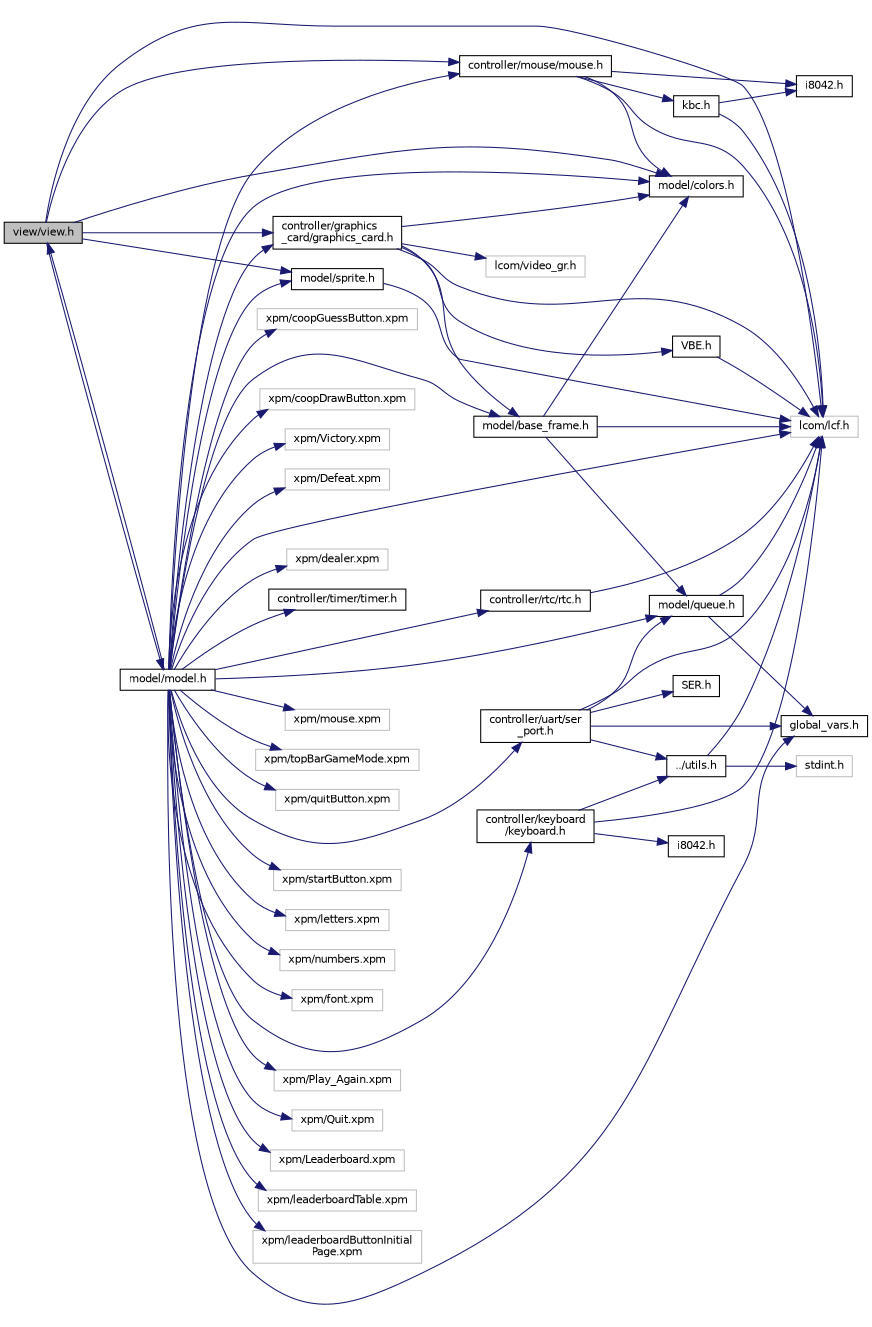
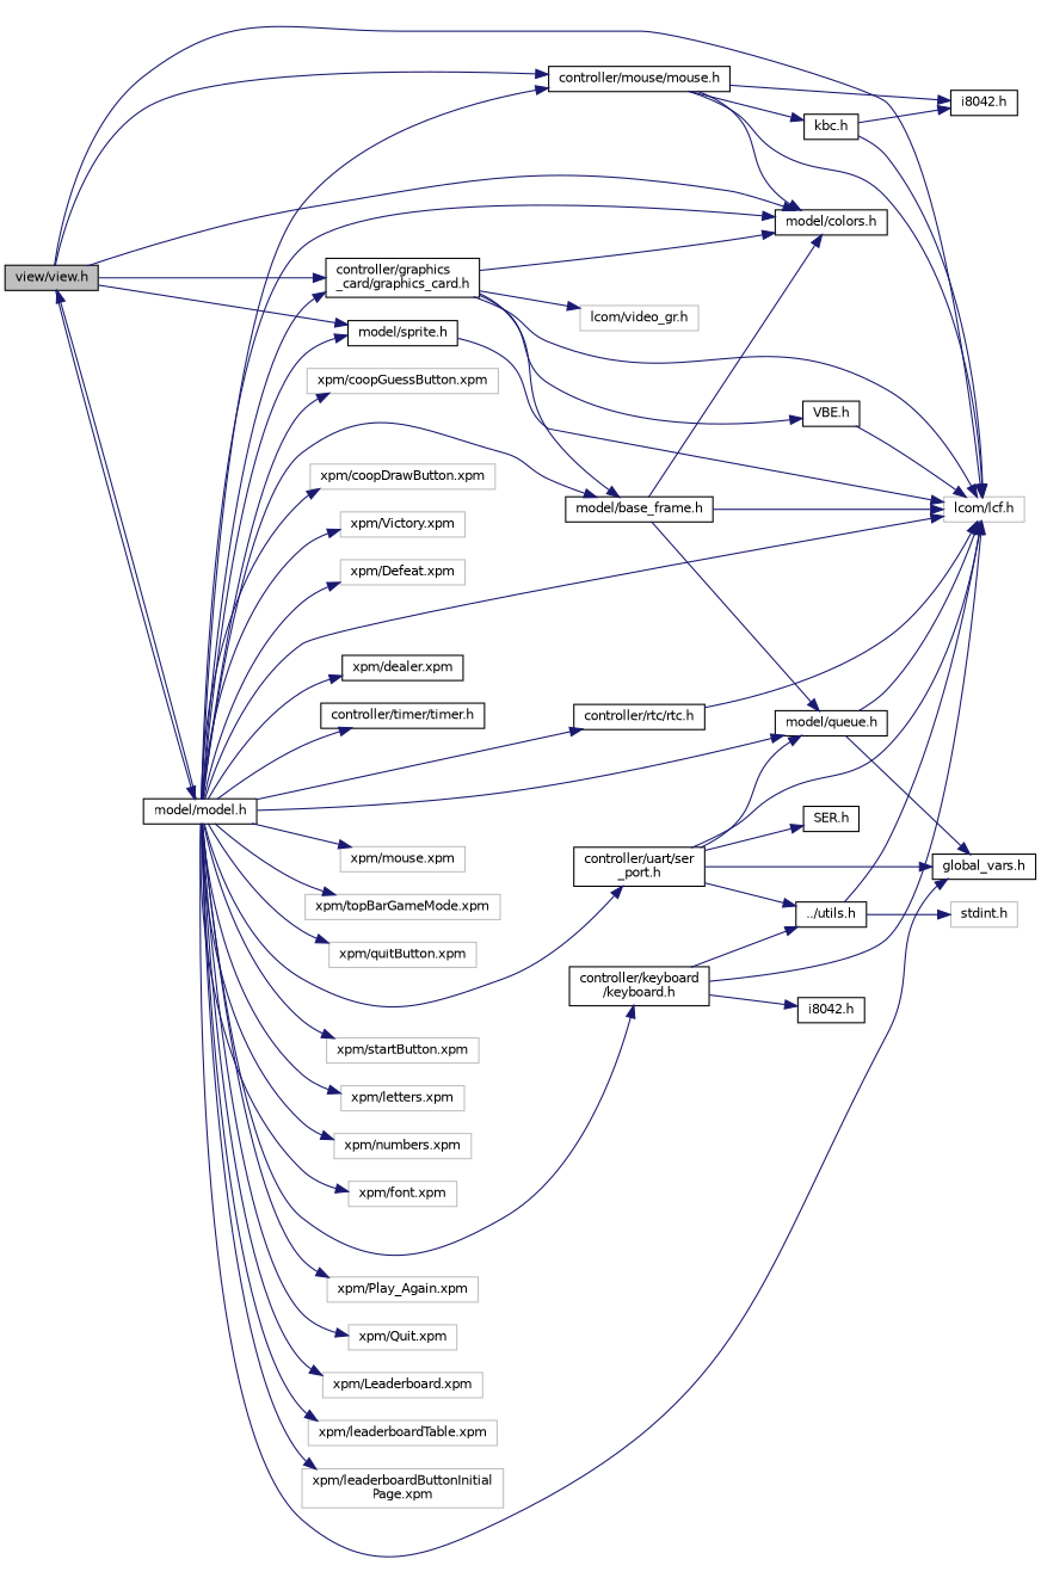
  digraph {
    rankdir=LR
    node [color=grey75 fillcolor=white fontname=Helvetica fontsize=10 shape=record style=filled]
    edge [color=midnightblue fontname=Helvetica fontsize=10 labelfontname=Helvetica labelfontsize=10 style=solid]
    n1 [color=black fillcolor=grey75 fontcolor=black height=0.2 label="view/view.h" width=0.4]
    n2 [height=0.2 label="lcom/lcf.h" width=0.4]
    n3 [color=black height=0.2 label="controller/mouse/mouse.h" width=0.4]
    n4 [color=black height=0.2 label="model/colors.h" width=0.4]
    n5 [color=black height=0.2 label="controller/graphics\l_card/graphics_card.h" width=0.4]
    n6 [color=black height=0.2 label="model/sprite.h" width=0.4]
    n7 [color=black height=0.2 label="model/model.h" width=0.4]
    n8 [color=black height=0.2 label="kbc.h" width=0.4]
    n9 [color=black height=0.2 label="i8042.h" width=0.4]
    n10 [height=0.2 label="lcom/video_gr.h" width=0.4]
    n11 [color=black height=0.2 label="model/base_frame.h" width=0.4]
    n12 [color=black height=0.2 label="VBE.h" width=0.4]
    n13 [color=black height=0.2 label="model/queue.h" width=0.4]
    n14 [color=black height=0.2 label="global_vars.h" width=0.4]
    n15 [color=black height=0.2 label="controller/rtc/rtc.h" width=0.4]
    n16 [color=black height=0.2 label="controller/keyboard\l/keyboard.h" width=0.4]
    n17 [color=black height=0.2 label="controller/uart/ser\l_port.h" width=0.4]
    n18 [color=black height=0.2 label="controller/timer/timer.h" width=0.4]
    n19 [height=0.2 label="xpm/mouse.xpm" width=0.4]
    n20 [height=0.2 label="xpm/topBarGameMode.xpm" width=0.4]
    n21 [height=0.2 label="xpm/quitButton.xpm" width=0.4]
    n22 [height=0.2 label="xpm/startButton.xpm" width=0.4]
    n23 [height=0.2 label="xpm/letters.xpm" width=0.4]
    n24 [height=0.2 label="xpm/numbers.xpm" width=0.4]
    n25 [height=0.2 label="xpm/font.xpm" width=0.4]
    n26 [height=0.2 label="xpm/Play_Again.xpm" width=0.4]
    n27 [height=0.2 label="xpm/Quit.xpm" width=0.4]
    n28 [height=0.2 label="xpm/Leaderboard.xpm" width=0.4]
    n29 [height=0.2 label="xpm/leaderboardTable.xpm" width=0.4]
    n30 [height=0.2 label="xpm/leaderboardButtonInitial\lPage.xpm" width=0.4]
    n31 [height=0.2 label="xpm/coopGuessButton.xpm" width=0.4]
    n32 [height=0.2 label="xpm/coopDrawButton.xpm" width=0.4]
    n33 [height=0.2 label="xpm/Victory.xpm" width=0.4]
    n34 [height=0.2 label="xpm/Defeat.xpm" width=0.4]
-   n35 [height=0.2 label="xpm/dealer.xpm" width=0.4]
+   n35 [color=black height=0.2 label="xpm/dealer.xpm" width=0.4]
    n36 [color=black height=0.2 label="../utils.h" width=0.4]
    n37 [color=black height=0.2 label="i8042.h" width=0.4]
    n38 [color=black height=0.2 label="SER.h" width=0.4]
    n39 [height=0.2 label="stdint.h" width=0.4]
    n1 -> n2
    n1 -> n3
    n1 -> n4
    n1 -> n5
    n1 -> n6
    n1 -> n7
    n3 -> n2
    n3 -> n4
    n3 -> n8
    n3 -> n9
    n5 -> n2
    n5 -> n4
    n5 -> n10
    n5 -> n11
    n5 -> n12
    n6 -> n2
    n7 -> n1
    n7 -> n2
    n7 -> n3
    n7 -> n4
    n7 -> n5
    n7 -> n6
    n7 -> n11
    n7 -> n13
    n7 -> n14
    n7 -> n15
    n7 -> n16
    n7 -> n17
    n7 -> n18
    n7 -> n19
    n7 -> n20
    n7 -> n21
    n7 -> n22
    n7 -> n23
    n7 -> n24
    n7 -> n25
    n7 -> n26
    n7 -> n27
    n7 -> n28
    n7 -> n29
    n7 -> n30
    n7 -> n31
    n7 -> n32
    n7 -> n33
    n7 -> n34
    n7 -> n35
    n8 -> n2
    n8 -> n9
    n11 -> n2
    n11 -> n4
    n11 -> n13
    n12 -> n2
    n13 -> n2
    n13 -> n14
    n15 -> n2
    n16 -> n2
    n16 -> n36
    n16 -> n37
    n17 -> n2
    n17 -> n13
    n17 -> n14
    n17 -> n36
    n17 -> n38
    n36 -> n2
    n36 -> n39
  }
